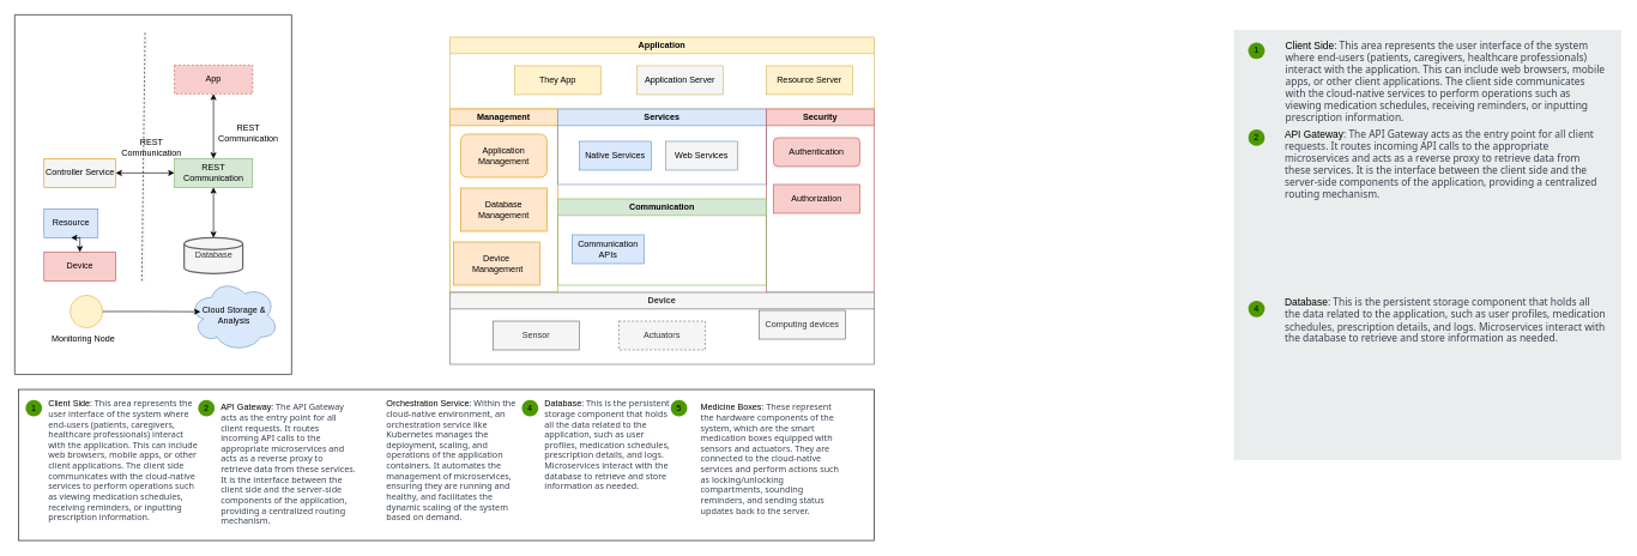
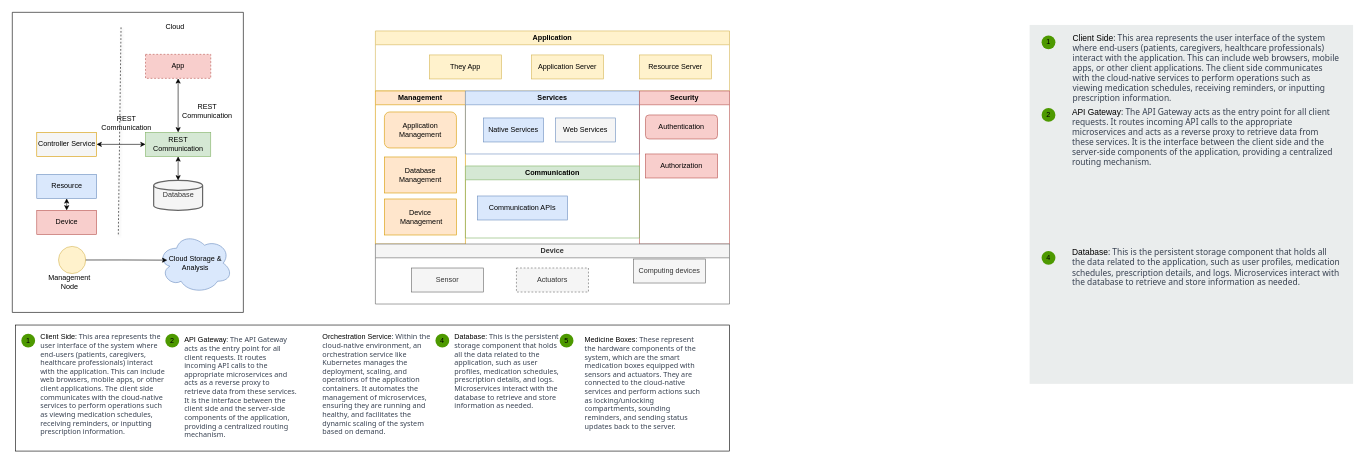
  <mxCell id="0" />
  <mxCell id="1" parent="0" />
  <mxCell id="2" value="" style="group" parent="1" vertex="1" connectable="0"><mxGeometry x="625" y="51" width="590" height="455" as="geometry" /></mxCell>
  <mxCell id="3" value="Application" style="swimlane;whiteSpace=wrap;html=1;fillColor=#fff2cc;strokeColor=#d6b656;" parent="2" vertex="1"><mxGeometry width="590" height="100" as="geometry"><mxRectangle x="1410" y="95" width="110" height="30" as="alternateBounds" /></mxGeometry></mxCell>
  <mxCell id="4" value="Resource Server" style="rounded=0;whiteSpace=wrap;html=1;fillColor=#fff2cc;strokeColor=#d6b656;" parent="3" vertex="1"><mxGeometry x="440" y="40" width="120" height="40" as="geometry" /></mxCell>
- <mxCell id="5" value="Application Server" style="rounded=0;whiteSpace=wrap;html=1;fillColor=#f5f5f5;strokeColor=#d6b656;" parent="3" vertex="1"><mxGeometry x="260" y="40" width="120" height="40" as="geometry" /></mxCell>
+ <mxCell id="5" value="Application Server" style="rounded=0;whiteSpace=wrap;html=1;fillColor=#fff2cc;strokeColor=#d6b656;" parent="3" vertex="1"><mxGeometry x="260" y="40" width="120" height="40" as="geometry" /></mxCell>
  <mxCell id="6" value="They App" style="rounded=0;whiteSpace=wrap;html=1;fillColor=#fff2cc;strokeColor=#d6b656;" parent="3" vertex="1"><mxGeometry x="90" y="40" width="120" height="40" as="geometry" /></mxCell>
  <mxCell id="7" value="Management" style="swimlane;whiteSpace=wrap;html=1;fillColor=#ffe6cc;strokeColor=#d79b00;" parent="2" vertex="1"><mxGeometry y="100" width="150" height="255" as="geometry" /></mxCell>
- <mxCell id="8" value="Device&lt;br&gt;&amp;nbsp;Management" style="rounded=0;whiteSpace=wrap;html=1;fillColor=#ffe6cc;strokeColor=#d79b00;" parent="7" vertex="1"><mxGeometry x="5" y="185" width="120" height="60" as="geometry" /></mxCell>
+ <mxCell id="8" value="Device&lt;br&gt;&amp;nbsp;Management" style="rounded=0;whiteSpace=wrap;html=1;fillColor=#ffe6cc;strokeColor=#d79b00;" parent="7" vertex="1"><mxGeometry x="15" y="180" width="120" height="60" as="geometry" /></mxCell>
  <mxCell id="9" value="Application Management" style="whiteSpace=wrap;html=1;fillColor=#ffe6cc;strokeColor=#d79b00;rounded=1;" parent="7" vertex="1"><mxGeometry x="15" y="35" width="120" height="60" as="geometry" /></mxCell>
  <mxCell id="10" value="Database Management" style="rounded=0;whiteSpace=wrap;html=1;fillColor=#ffe6cc;strokeColor=#d79b00;" parent="7" vertex="1"><mxGeometry x="15" y="110" width="120" height="60" as="geometry" /></mxCell>
  <mxCell id="11" value="Services" style="swimlane;whiteSpace=wrap;html=1;fillColor=#dae8fc;strokeColor=#6c8ebf;" parent="2" vertex="1"><mxGeometry x="150" y="100" width="290" height="105" as="geometry" /></mxCell>
  <mxCell id="12" value="Web Services" style="rounded=0;whiteSpace=wrap;html=1;fillColor=#f5f5f5;strokeColor=#6c8ebf;" parent="11" vertex="1"><mxGeometry x="150" y="45" width="100" height="40" as="geometry" /></mxCell>
  <mxCell id="13" value="Native Services" style="rounded=0;whiteSpace=wrap;html=1;fillColor=#dae8fc;strokeColor=#6c8ebf;" parent="2" vertex="1"><mxGeometry x="180" y="145" width="100" height="40" as="geometry" /></mxCell>
  <mxCell id="14" value="Security" style="swimlane;whiteSpace=wrap;html=1;fillColor=#f8cecc;strokeColor=#b85450;" parent="2" vertex="1"><mxGeometry x="440" y="100" width="150" height="255" as="geometry" /></mxCell>
  <mxCell id="15" value="Authentication" style="whiteSpace=wrap;html=1;fillColor=#f8cecc;strokeColor=#b85450;rounded=1;" parent="14" vertex="1"><mxGeometry x="10" y="40" width="120" height="40" as="geometry" /></mxCell>
  <mxCell id="16" value="Authorization" style="rounded=0;whiteSpace=wrap;html=1;fillColor=#f8cecc;strokeColor=#b85450;" parent="2" vertex="1"><mxGeometry x="450" y="205" width="120" height="40" as="geometry" /></mxCell>
  <mxCell id="17" value="Communication" style="swimlane;whiteSpace=wrap;html=1;fillColor=#d5e8d4;strokeColor=#82b366;" parent="2" vertex="1"><mxGeometry x="150" y="225" width="290" height="120" as="geometry" /></mxCell>
- <mxCell id="18" value="Communication APIs" style="rounded=0;whiteSpace=wrap;html=1;fillColor=#dae8fc;strokeColor=#6c8ebf;" parent="17" vertex="1"><mxGeometry x="20" y="50" width="100" height="40" as="geometry" /></mxCell>
+ <mxCell id="18" value="Communication APIs" style="rounded=0;whiteSpace=wrap;html=1;fillColor=#dae8fc;strokeColor=#6c8ebf;" parent="17" vertex="1"><mxGeometry x="20" y="50" width="150" height="40" as="geometry" /></mxCell>
  <mxCell id="19" value="Device" style="swimlane;whiteSpace=wrap;html=1;fillColor=#f5f5f5;fontColor=#333333;strokeColor=#666666;" parent="2" vertex="1"><mxGeometry y="355" width="590" height="100" as="geometry"><mxRectangle x="1440" y="455" width="80" height="30" as="alternateBounds" /></mxGeometry></mxCell>
  <mxCell id="20" value="Sensor" style="rounded=0;whiteSpace=wrap;html=1;fillColor=#f5f5f5;fontColor=#333333;strokeColor=#666666;" parent="19" vertex="1"><mxGeometry x="60" y="40" width="120" height="40" as="geometry" /></mxCell>
  <mxCell id="21" value="Actuators" style="rounded=0;whiteSpace=wrap;html=1;fillColor=#f5f5f5;fontColor=#333333;strokeColor=#666666;dashed=1;" parent="19" vertex="1"><mxGeometry x="235" y="40" width="120" height="40" as="geometry" /></mxCell>
  <mxCell id="22" value="Computing devices" style="rounded=0;whiteSpace=wrap;html=1;fillColor=#f5f5f5;fontColor=#333333;strokeColor=#666666;" parent="19" vertex="1"><mxGeometry x="430" y="25" width="120" height="40" as="geometry" /></mxCell>
  <mxCell id="23" value="" style="group" parent="1" vertex="1" connectable="0"><mxGeometry x="20" y="20" width="385" height="500" as="geometry" /></mxCell>
  <mxCell id="24" value="App" style="rounded=0;whiteSpace=wrap;html=1;fillColor=#f8cecc;strokeColor=#b85450;dashed=1;" parent="23" vertex="1"><mxGeometry x="221.941" y="70" width="108.706" height="40" as="geometry" /></mxCell>
  <mxCell id="25" value="REST Communication" style="text;html=1;align=center;verticalAlign=middle;whiteSpace=wrap;rounded=0;" parent="23" vertex="1"><mxGeometry x="298.035" y="150" width="54.353" height="30" as="geometry" /></mxCell>
  <mxCell id="26" value="REST Communication" style="rounded=0;whiteSpace=wrap;html=1;fillColor=#d5e8d4;strokeColor=#82b366;" parent="23" vertex="1"><mxGeometry x="221.941" y="200" width="108.706" height="40" as="geometry" /></mxCell>
  <mxCell id="27" style="edgeStyle=orthogonalEdgeStyle;rounded=0;orthogonalLoop=1;jettySize=auto;html=1;exitX=0.5;exitY=1;exitDx=0;exitDy=0;entryX=0.5;entryY=0;entryDx=0;entryDy=0;startArrow=classic;startFill=1;" parent="23" source="24" target="26" edge="1"><mxGeometry relative="1" as="geometry" /></mxCell>
- <mxCell id="28" value="Database" style="strokeWidth=2;html=1;shape=mxgraph.flowchart.database;whiteSpace=wrap;fillColor=#f5f5f5;fontColor=#333333;strokeColor=#666666;" parent="23" vertex="1"><mxGeometry x="235.529" y="310" width="81.529" height="50" as="geometry" /></mxCell>
+ <mxCell id="28" value="Database" style="strokeWidth=2;html=1;shape=mxgraph.flowchart.database;whiteSpace=wrap;fillColor=#f5f5f5;fontColor=#333333;strokeColor=#666666;" parent="23" vertex="1"><mxGeometry x="235.529" y="280" width="81.529" height="50" as="geometry" /></mxCell>
  <mxCell id="29" value="Cloud Storage &amp;amp; Analysis" style="ellipse;shape=cloud;whiteSpace=wrap;html=1;fillColor=#dae8fc;strokeColor=#6c8ebf;" parent="23" vertex="1"><mxGeometry x="242.776" y="368" width="124.106" height="100" as="geometry" /></mxCell>
  <mxCell id="30" value="" style="ellipse;whiteSpace=wrap;html=1;aspect=fixed;fillColor=#fff2cc;strokeColor=#d6b656;" parent="23" vertex="1"><mxGeometry x="77" y="390" width="45.294" height="45.294" as="geometry" /></mxCell>
  <mxCell id="31" value="Controller Service" style="rounded=0;whiteSpace=wrap;html=1;fillColor=#f5f5f5;strokeColor=#d79b00;" parent="23" vertex="1"><mxGeometry x="40.765" y="200" width="99.647" height="40" as="geometry" /></mxCell>
- <mxCell id="32" value="Resource" style="rounded=0;whiteSpace=wrap;html=1;fillColor=#dae8fc;strokeColor=#6c8ebf;" parent="23" vertex="1"><mxGeometry x="40.765" y="270" width="75" height="40" as="geometry" /></mxCell>
+ <mxCell id="32" value="Resource" style="rounded=0;whiteSpace=wrap;html=1;fillColor=#dae8fc;strokeColor=#6c8ebf;" parent="23" vertex="1"><mxGeometry x="40.765" y="270" width="99.647" height="40" as="geometry" /></mxCell>
  <mxCell id="33" style="edgeStyle=orthogonalEdgeStyle;rounded=0;orthogonalLoop=1;jettySize=auto;html=1;exitX=0;exitY=0.5;exitDx=0;exitDy=0;entryX=1;entryY=0.5;entryDx=0;entryDy=0;startArrow=classic;startFill=1;" parent="23" source="26" target="31" edge="1"><mxGeometry relative="1" as="geometry" /></mxCell>
  <mxCell id="34" value="Device" style="rounded=0;whiteSpace=wrap;html=1;fillColor=#f8cecc;strokeColor=#b85450;" parent="23" vertex="1"><mxGeometry x="40.765" y="330" width="99.647" height="40" as="geometry" /></mxCell>
- <mxCell id="35" value="Monitoring Node" style="text;html=1;align=center;verticalAlign=middle;whiteSpace=wrap;rounded=0;" parent="23" vertex="1"><mxGeometry x="49.824" y="435" width="90.588" height="30" as="geometry" /></mxCell>
+ <mxCell id="35" value="Management Node" style="text;html=1;align=center;verticalAlign=middle;whiteSpace=wrap;rounded=0;" parent="23" vertex="1"><mxGeometry x="49.824" y="435" width="90.588" height="30" as="geometry" /></mxCell>
  <mxCell id="36" value="REST Communication" style="text;html=1;align=center;verticalAlign=middle;whiteSpace=wrap;rounded=0;" parent="23" vertex="1"><mxGeometry x="144.941" y="170" width="90.588" height="30" as="geometry" /></mxCell>
+ <mxCell id="37" value="Cloud" style="text;html=1;align=center;verticalAlign=middle;whiteSpace=wrap;rounded=0;" parent="23" vertex="1"><mxGeometry x="226.471" y="10" width="90.588" height="30" as="geometry" /></mxCell>
  <mxCell id="38" style="edgeStyle=orthogonalEdgeStyle;rounded=0;orthogonalLoop=1;jettySize=auto;html=1;exitX=0.5;exitY=1;exitDx=0;exitDy=0;entryX=0.5;entryY=0;entryDx=0;entryDy=0;entryPerimeter=0;startArrow=classic;startFill=1;" parent="23" source="26" target="28" edge="1"><mxGeometry relative="1" as="geometry" /></mxCell>
  <mxCell id="39" style="edgeStyle=orthogonalEdgeStyle;rounded=0;orthogonalLoop=1;jettySize=auto;html=1;exitX=0.5;exitY=1;exitDx=0;exitDy=0;entryX=0.5;entryY=0;entryDx=0;entryDy=0;startArrow=classic;startFill=1;" parent="23" source="32" target="34" edge="1"><mxGeometry relative="1" as="geometry" /></mxCell>
  <mxCell id="40" style="edgeStyle=orthogonalEdgeStyle;rounded=0;orthogonalLoop=1;jettySize=auto;html=1;exitX=1;exitY=0.5;exitDx=0;exitDy=0;entryX=0.124;entryY=0.449;entryDx=0;entryDy=0;entryPerimeter=0;" parent="23" source="30" target="29" edge="1"><mxGeometry relative="1" as="geometry" /></mxCell>
  <mxCell id="41" value="" style="endArrow=none;dashed=1;html=1;rounded=0;shadow=1;endSize=12;jumpSize=3;startSize=12;" parent="23" edge="1"><mxGeometry width="50" height="50" relative="1" as="geometry"><mxPoint x="176.647" y="370" as="sourcePoint" /><mxPoint x="181.176" y="25" as="targetPoint" /></mxGeometry></mxCell>
  <mxCell id="42" value="" style="swimlane;startSize=0;" parent="23" vertex="1"><mxGeometry width="385" height="500" as="geometry"><mxRectangle x="85" y="120" width="50" height="40" as="alternateBounds" /></mxGeometry></mxCell>
  <mxCell id="43" value="" style="rounded=0;whiteSpace=wrap;html=1;" vertex="1" parent="1"><mxGeometry x="25" y="541" width="1190" height="210" as="geometry" /></mxCell>
  <mxCell id="44" value="" style="rounded=0;whiteSpace=wrap;html=1;fillColor=#EAEDED;fontSize=22;fontColor=#FFFFFF;strokeColor=none;labelBackgroundColor=none;" vertex="1" parent="1"><mxGeometry x="1715" y="41" width="539" height="598" as="geometry" /></mxCell>
  <mxCell id="45" value="&lt;font style=&quot;font-size: 14px;&quot;&gt;Client Side&lt;span style=&quot;color: rgb(55, 65, 81); font-family: Söhne, ui-sans-serif, system-ui, -apple-system, &amp;quot;Segoe UI&amp;quot;, Roboto, Ubuntu, Cantarell, &amp;quot;Noto Sans&amp;quot;, sans-serif, &amp;quot;Helvetica Neue&amp;quot;, Arial, &amp;quot;Apple Color Emoji&amp;quot;, &amp;quot;Segoe UI Emoji&amp;quot;, &amp;quot;Segoe UI Symbol&amp;quot;, &amp;quot;Noto Color Emoji&amp;quot;;&quot;&gt;: This area represents the user interface of the system where end-users (patients, caregivers, healthcare professionals) interact with the application. This can include web browsers, mobile apps, or other client applications. The client side communicates with the cloud-native services to perform operations such as viewing medication schedules, receiving reminders, or inputting prescription information.&lt;/span&gt;&lt;/font&gt;" style="text;html=1;align=left;verticalAlign=top;spacingTop=-4;fontSize=14;labelBackgroundColor=none;whiteSpace=wrap;" vertex="1" parent="1"><mxGeometry x="1784.5" y="52" width="449" height="118" as="geometry" /></mxCell>
  <mxCell id="46" value="&lt;font style=&quot;font-size: 14px;&quot;&gt;API Gateway&lt;span style=&quot;color: rgb(55, 65, 81); font-family: Söhne, ui-sans-serif, system-ui, -apple-system, &amp;quot;Segoe UI&amp;quot;, Roboto, Ubuntu, Cantarell, &amp;quot;Noto Sans&amp;quot;, sans-serif, &amp;quot;Helvetica Neue&amp;quot;, Arial, &amp;quot;Apple Color Emoji&amp;quot;, &amp;quot;Segoe UI Emoji&amp;quot;, &amp;quot;Segoe UI Symbol&amp;quot;, &amp;quot;Noto Color Emoji&amp;quot;;&quot;&gt;: The API Gateway acts as the entry point for all client requests. It routes incoming API calls to the appropriate microservices and acts as a reverse proxy to retrieve data from these services. It is the interface between the client side and the server-side components of the application, providing a centralized routing mechanism.&lt;/span&gt;&lt;/font&gt;" style="text;html=1;align=left;verticalAlign=top;spacingTop=-4;fontSize=14;labelBackgroundColor=none;whiteSpace=wrap;" vertex="1" parent="1"><mxGeometry x="1783.5" y="175" width="450" height="115" as="geometry" /></mxCell>
  <mxCell id="47" value="&lt;font style=&quot;font-size: 12px;&quot;&gt;Orchestration Service&lt;span style=&quot;color: rgb(55, 65, 81); font-family: Söhne, ui-sans-serif, system-ui, -apple-system, &amp;quot;Segoe UI&amp;quot;, Roboto, Ubuntu, Cantarell, &amp;quot;Noto Sans&amp;quot;, sans-serif, &amp;quot;Helvetica Neue&amp;quot;, Arial, &amp;quot;Apple Color Emoji&amp;quot;, &amp;quot;Segoe UI Emoji&amp;quot;, &amp;quot;Segoe UI Symbol&amp;quot;, &amp;quot;Noto Color Emoji&amp;quot;; font-size: 12px;&quot;&gt;: Within the cloud-native environment, an orchestration service like Kubernetes manages the deployment, scaling, and operations of the application containers. It automates the management of microservices, ensuring they are running and healthy, and facilitates the dynamic scaling of the system based on demand.&lt;/span&gt;&lt;/font&gt;" style="text;html=1;align=left;verticalAlign=top;spacingTop=-4;fontSize=12;labelBackgroundColor=none;whiteSpace=wrap;" vertex="1" parent="1"><mxGeometry x="535" y="551" width="200" height="180" as="geometry" /></mxCell>
  <mxCell id="48" value="&lt;font style=&quot;font-size: 14px;&quot;&gt;Database&lt;span style=&quot;color: rgb(55, 65, 81); font-family: Söhne, ui-sans-serif, system-ui, -apple-system, &amp;quot;Segoe UI&amp;quot;, Roboto, Ubuntu, Cantarell, &amp;quot;Noto Sans&amp;quot;, sans-serif, &amp;quot;Helvetica Neue&amp;quot;, Arial, &amp;quot;Apple Color Emoji&amp;quot;, &amp;quot;Segoe UI Emoji&amp;quot;, &amp;quot;Segoe UI Symbol&amp;quot;, &amp;quot;Noto Color Emoji&amp;quot;;&quot;&gt;: This is the persistent storage component that holds all the data related to the application, such as user profiles, medication schedules, prescription details, and logs. Microservices interact with the database to retrieve and store information as needed.&lt;/span&gt;&lt;/font&gt;" style="text;html=1;align=left;verticalAlign=top;spacingTop=-4;fontSize=14;labelBackgroundColor=none;whiteSpace=wrap;" vertex="1" parent="1"><mxGeometry x="1783.5" y="409" width="450" height="80" as="geometry" /></mxCell>
  <mxCell id="49" value="Medicine Boxes&lt;span style=&quot;color: rgb(55, 65, 81); font-family: Söhne, ui-sans-serif, system-ui, -apple-system, &amp;quot;Segoe UI&amp;quot;, Roboto, Ubuntu, Cantarell, &amp;quot;Noto Sans&amp;quot;, sans-serif, &amp;quot;Helvetica Neue&amp;quot;, Arial, &amp;quot;Apple Color Emoji&amp;quot;, &amp;quot;Segoe UI Emoji&amp;quot;, &amp;quot;Segoe UI Symbol&amp;quot;, &amp;quot;Noto Color Emoji&amp;quot;; font-size: 12px;&quot;&gt;: These represent the hardware components of the system, which are the smart medication boxes equipped with sensors and actuators. They are connected to the cloud-native services and perform actions such as locking/unlocking compartments, sounding reminders, and sending status updates back to the server.&lt;/span&gt;" style="text;html=1;align=left;verticalAlign=top;spacingTop=-4;fontSize=12;labelBackgroundColor=none;whiteSpace=wrap;" vertex="1" parent="1"><mxGeometry x="972" y="555.5" width="203.5" height="190" as="geometry" /></mxCell>
  <mxCell id="50" value="1" style="ellipse;whiteSpace=wrap;html=1;aspect=fixed;fillColor=#4D9900;strokeColor=none;labelBackgroundColor=none;" vertex="1" parent="1"><mxGeometry x="1735" y="58.5" width="23" height="23" as="geometry" /></mxCell>
  <mxCell id="51" value="2" style="ellipse;whiteSpace=wrap;html=1;aspect=fixed;fillColor=#4D9900;strokeColor=none;labelBackgroundColor=none;" vertex="1" parent="1"><mxGeometry x="1735" y="179.5" width="23" height="23" as="geometry" /></mxCell>
  <mxCell id="52" value="4" style="ellipse;whiteSpace=wrap;html=1;aspect=fixed;fillColor=#4D9900;strokeColor=none;labelBackgroundColor=none;" vertex="1" parent="1"><mxGeometry x="1735" y="417.5" width="23" height="23" as="geometry" /></mxCell>
  <mxCell id="53" value="5" style="ellipse;whiteSpace=wrap;html=1;aspect=fixed;fillColor=#4D9900;strokeColor=none;labelBackgroundColor=none;" vertex="1" parent="1"><mxGeometry x="932" y="555.5" width="23" height="23" as="geometry" /></mxCell>
  <mxCell id="54" value="&lt;font style=&quot;font-size: 12px;&quot;&gt;Client Side&lt;span style=&quot;color: rgb(55, 65, 81); font-family: Söhne, ui-sans-serif, system-ui, -apple-system, &amp;quot;Segoe UI&amp;quot;, Roboto, Ubuntu, Cantarell, &amp;quot;Noto Sans&amp;quot;, sans-serif, &amp;quot;Helvetica Neue&amp;quot;, Arial, &amp;quot;Apple Color Emoji&amp;quot;, &amp;quot;Segoe UI Emoji&amp;quot;, &amp;quot;Segoe UI Symbol&amp;quot;, &amp;quot;Noto Color Emoji&amp;quot;; font-size: 12px;&quot;&gt;: This area represents the user interface of the system where end-users (patients, caregivers, healthcare professionals) interact with the application. This can include web browsers, mobile apps, or other client applications. The client side communicates with the cloud-native services to perform operations such as viewing medication schedules, receiving reminders, or inputting prescription information.&lt;/span&gt;&lt;/font&gt;" style="text;html=1;align=left;verticalAlign=top;spacingTop=-4;fontSize=12;labelBackgroundColor=none;textDirection=ltr;whiteSpace=wrap;labelBorderColor=none;" vertex="1" parent="1"><mxGeometry x="64.5" y="551" width="210.5" height="190" as="geometry" /></mxCell>
  <mxCell id="55" value="1" style="ellipse;whiteSpace=wrap;html=1;aspect=fixed;fillColor=#4D9900;strokeColor=none;labelBackgroundColor=none;" vertex="1" parent="1"><mxGeometry x="35" y="555.5" width="23" height="23" as="geometry" /></mxCell>
  <mxCell id="56" value="&lt;font style=&quot;font-size: 12px;&quot;&gt;API Gateway&lt;span style=&quot;color: rgb(55, 65, 81); font-family: Söhne, ui-sans-serif, system-ui, -apple-system, &amp;quot;Segoe UI&amp;quot;, Roboto, Ubuntu, Cantarell, &amp;quot;Noto Sans&amp;quot;, sans-serif, &amp;quot;Helvetica Neue&amp;quot;, Arial, &amp;quot;Apple Color Emoji&amp;quot;, &amp;quot;Segoe UI Emoji&amp;quot;, &amp;quot;Segoe UI Symbol&amp;quot;, &amp;quot;Noto Color Emoji&amp;quot;; font-size: 12px;&quot;&gt;: The API Gateway acts as the entry point for all client requests. It routes incoming API calls to the appropriate microservices and acts as a reverse proxy to retrieve data from these services. It is the interface between the client side and the server-side components of the application, providing a centralized routing mechanism.&lt;/span&gt;&lt;/font&gt;" style="text;html=1;align=left;verticalAlign=top;spacingTop=-4;fontSize=12;labelBackgroundColor=none;whiteSpace=wrap;" vertex="1" parent="1"><mxGeometry x="305" y="555.5" width="190" height="170" as="geometry" /></mxCell>
  <mxCell id="57" value="2" style="ellipse;whiteSpace=wrap;html=1;aspect=fixed;fillColor=#4D9900;strokeColor=none;labelBackgroundColor=none;" vertex="1" parent="1"><mxGeometry x="275" y="555.5" width="23" height="23" as="geometry" /></mxCell>
  <mxCell id="58" value="&lt;font style=&quot;font-size: 12px;&quot;&gt;Database&lt;span style=&quot;color: rgb(55, 65, 81); font-family: Söhne, ui-sans-serif, system-ui, -apple-system, &amp;quot;Segoe UI&amp;quot;, Roboto, Ubuntu, Cantarell, &amp;quot;Noto Sans&amp;quot;, sans-serif, &amp;quot;Helvetica Neue&amp;quot;, Arial, &amp;quot;Apple Color Emoji&amp;quot;, &amp;quot;Segoe UI Emoji&amp;quot;, &amp;quot;Segoe UI Symbol&amp;quot;, &amp;quot;Noto Color Emoji&amp;quot;; font-size: 12px;&quot;&gt;: This is the persistent storage component that holds all the data related to the application, such as user profiles, medication schedules, prescription details, and logs. Microservices interact with the database to retrieve and store information as needed.&lt;/span&gt;&lt;/font&gt;" style="text;html=1;align=left;verticalAlign=top;spacingTop=-4;fontSize=12;labelBackgroundColor=none;whiteSpace=wrap;" vertex="1" parent="1"><mxGeometry x="755" y="551" width="177" height="165.5" as="geometry" /></mxCell>
  <mxCell id="59" value="4" style="ellipse;whiteSpace=wrap;html=1;aspect=fixed;fillColor=#4D9900;strokeColor=none;labelBackgroundColor=none;" vertex="1" parent="1"><mxGeometry x="725" y="555.5" width="23" height="23" as="geometry" /></mxCell>
